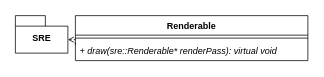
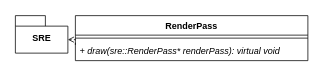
  <mxCell id="0" />
  <mxCell id="1" parent="0" />
- <mxCell id="2" value="Renderable" style="swimlane;fontStyle=1;align=center;verticalAlign=top;childLayout=stackLayout;horizontal=1;startSize=26;horizontalStack=0;resizeParent=1;resizeParentMax=0;resizeLast=0;collapsible=1;marginBottom=0;" parent="1" vertex="1"><mxGeometry x="100" y="20" width="310" height="60" as="geometry" /></mxCell>
+ <mxCell id="2" value="RenderPass" style="swimlane;fontStyle=1;align=center;verticalAlign=top;childLayout=stackLayout;horizontal=1;startSize=26;horizontalStack=0;resizeParent=1;resizeParentMax=0;resizeLast=0;collapsible=1;marginBottom=0;" parent="1" vertex="1"><mxGeometry x="100" y="20" width="310" height="60" as="geometry" /></mxCell>
  <mxCell id="3" value="" style="line;strokeWidth=1;fillColor=none;align=left;verticalAlign=middle;spacingTop=-1;spacingLeft=3;spacingRight=3;rotatable=0;labelPosition=right;points=[];portConstraint=eastwest;" parent="2" vertex="1"><mxGeometry y="26" width="310" height="8" as="geometry" /></mxCell>
- <mxCell id="4" value="+ draw(sre::Renderable* renderPass): virtual void &#10;" style="text;strokeColor=none;fillColor=none;align=left;verticalAlign=top;spacingLeft=4;spacingRight=4;overflow=hidden;rotatable=0;points=[[0,0.5],[1,0.5]];portConstraint=eastwest;fontStyle=2" parent="2" vertex="1"><mxGeometry y="34" width="310" height="26" as="geometry" /></mxCell>
+ <mxCell id="4" value="+ draw(sre::RenderPass* renderPass): virtual void &#10;" style="text;strokeColor=none;fillColor=none;align=left;verticalAlign=top;spacingLeft=4;spacingRight=4;overflow=hidden;rotatable=0;points=[[0,0.5],[1,0.5]];portConstraint=eastwest;fontStyle=2" parent="2" vertex="1"><mxGeometry y="34" width="310" height="26" as="geometry" /></mxCell>
  <mxCell id="5" value="SRE" style="shape=folder;fontStyle=1;spacingTop=10;tabWidth=40;tabHeight=14;tabPosition=left;html=1;" parent="1" vertex="1"><mxGeometry x="20" y="20" width="70" height="50" as="geometry" /></mxCell>
  <mxCell id="6" style="edgeStyle=orthogonalEdgeStyle;rounded=0;orthogonalLoop=1;jettySize=auto;html=1;exitX=0;exitY=0.5;exitDx=0;exitDy=0;entryX=0;entryY=0;entryDx=70;entryDy=32;entryPerimeter=0;dashed=1;endArrow=open;endFill=0;" parent="1" target="5" edge="1"><mxGeometry relative="1" as="geometry"><mxPoint x="100" y="59" as="sourcePoint" /><Array as="points"><mxPoint x="100" y="52" /></Array></mxGeometry></mxCell>
